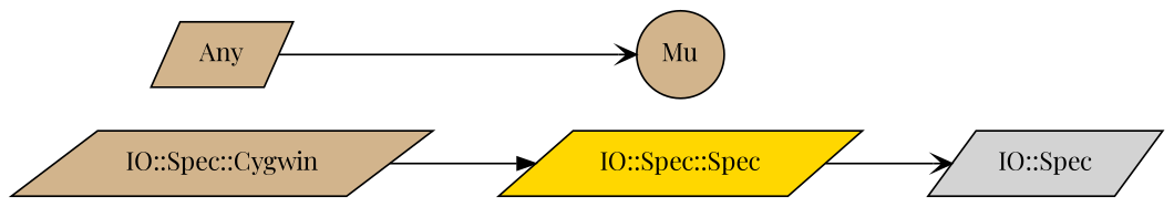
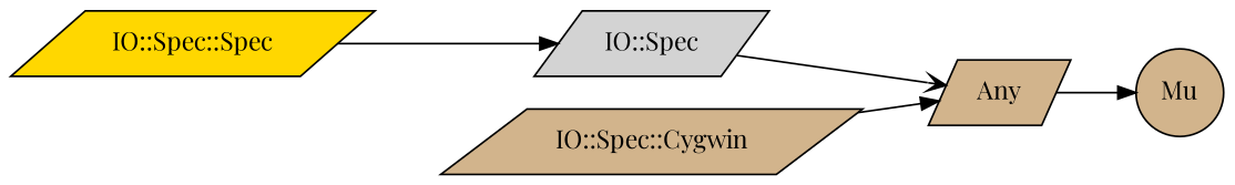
  digraph {
    bgcolor="#FFFFFF"
    fontname="Playfair Display"
    rankdir=LR
    splines=polyline
    node [color="#000000" fillcolor=tan fontcolor="#000000" fontname="Playfair Display" shape=parallelogram style=filled]
    edge [arrowhead=normal color="#000000" fontname="Playfair Display"]
    n1 [fillcolor=gold label="IO::Spec::Spec"]
    "IO::Spec" [fillcolor=lightgrey]
    Any
    Mu [shape=circle]
    "IO::Spec::Cygwin"
-   n1 -> "IO::Spec" [arrowhead=vee]
-   Any -> Mu [arrowhead=vee]
-   "IO::Spec::Cygwin" -> n1
+   n1 -> "IO::Spec"
+   "IO::Spec" -> Any [arrowhead=vee]
+   Any -> Mu
+   "IO::Spec::Cygwin" -> Any
  }
